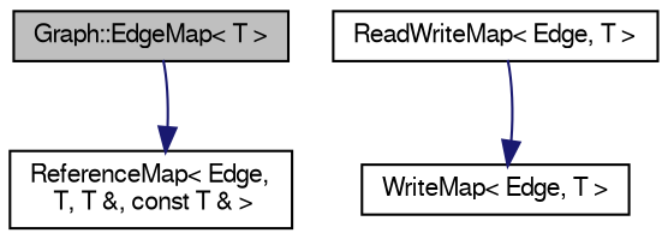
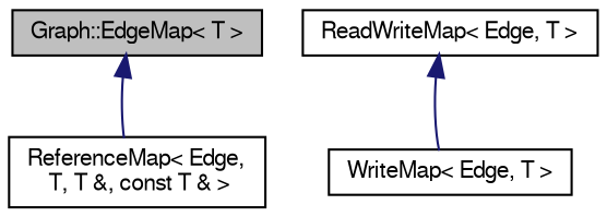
  digraph {
    node [color=black fillcolor=white fontname=FreeSans fontsize=10 shape=record style=filled]
    edge [color=midnightblue dir=back fontname=FreeSans fontsize=10 labelfontname=FreeSans labelfontsize=10 style=solid]
    n1 [fillcolor=grey75 fontcolor=black height=0.2 label="Graph::EdgeMap\< T \>" width=0.4]
    n2 [height=0.2 label="ReferenceMap\< Edge,\l T, T &, const T & \>" width=0.4]
    n3 [height=0.2 label="ReadWriteMap\< Edge, T \>" width=0.4]
    n4 [height=0.2 label="WriteMap\< Edge, T \>" width=0.4]
-   n2 -> n1
-   n4 -> n3
+   n1 -> n2
+   n3 -> n4
  }
